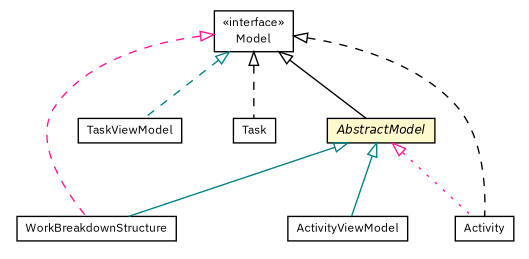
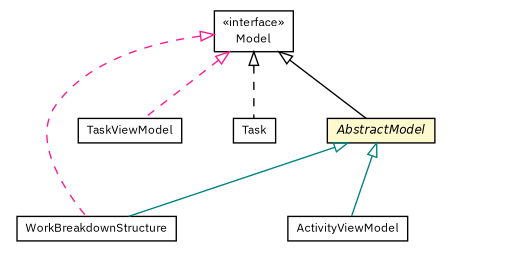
  digraph {
    fontname="IBM Plex Sans"
    nodesep=0.25
    ranksep=0.5
    node [fontcolor=black fontname="IBM Plex Sans" fontsize=9.0 shape=plaintext]
    edge [arrowtail=empty color=teal dir=back fontname="IBM Plex Sans" fontsize=10 headport=p labelfontname=Helvetica labelfontsize=10 style=dashed tailport=p]
    n1 [label=<<table title="net.ljcomputing.sr.model.WorkBreakdownStructure" border="0" cellborder="1" cellspacing="0" cellpadding="2" port="p" href="./WorkBreakdownStructure.html"> 		<tr><td><table border="0" cellspacing="0" cellpadding="1"> <tr><td align="center" balign="center"> WorkBreakdownStructure </td></tr> 		</table></td></tr> 		</table>>]
    n2 [label=<<table title="net.ljcomputing.sr.model.TaskViewModel" border="0" cellborder="1" cellspacing="0" cellpadding="2" port="p" href="./TaskViewModel.html"> 		<tr><td><table border="0" cellspacing="0" cellpadding="1"> <tr><td align="center" balign="center"> TaskViewModel </td></tr> 		</table></td></tr> 		</table>>]
    n3 [label=<<table title="net.ljcomputing.sr.model.Task" border="0" cellborder="1" cellspacing="0" cellpadding="2" port="p" href="./Task.html"> 		<tr><td><table border="0" cellspacing="0" cellpadding="1"> <tr><td align="center" balign="center"> Task </td></tr> 		</table></td></tr> 		</table>>]
    n4 [label=<<table title="net.ljcomputing.sr.model.Model" border="0" cellborder="1" cellspacing="0" cellpadding="2" port="p" href="./Model.html"> 		<tr><td><table border="0" cellspacing="0" cellpadding="1"> <tr><td align="center" balign="center"> &#171;interface&#187; </td></tr> <tr><td align="center" balign="center"> Model </td></tr> 		</table></td></tr> 		</table>>]
-   n5 [label=<<table title="net.ljcomputing.sr.model.Activity" border="0" cellborder="1" cellspacing="0" cellpadding="2" port="p" href="./Activity.html"> 		<tr><td><table border="0" cellspacing="0" cellpadding="1"> <tr><td align="center" balign="center"> Activity </td></tr> 		</table></td></tr> 		</table>>]
    n6 [label=<<table title="net.ljcomputing.sr.model.AbstractModel" border="0" cellborder="1" cellspacing="0" cellpadding="2" port="p" bgcolor="lemonChiffon" href="./AbstractModel.html"> 		<tr><td><table border="0" cellspacing="0" cellpadding="1"> <tr><td align="center" balign="center"><font face="Helvetica-Oblique"> AbstractModel </font></td></tr> 		</table></td></tr> 		</table>>]
    n7 [label=<<table title="net.ljcomputing.sr.model.ActivityViewModel" border="0" cellborder="1" cellspacing="0" cellpadding="2" port="p" href="./ActivityViewModel.html"> 		<tr><td><table border="0" cellspacing="0" cellpadding="1"> <tr><td align="center" balign="center"> ActivityViewModel </td></tr> 		</table></td></tr> 		</table>>]
    n4 -> n1 [color=deeppink]
-   n4 -> n2
+   n4 -> n2 [color=deeppink]
    n4 -> n3 [color=black]
-   n4 -> n5 [color=black]
    n4 -> n6 [color=black style=solid]
    n6 -> n1 [style=solid]
-   n6 -> n5 [color=deeppink style=dotted]
    n6 -> n7 [style=solid]
  }
